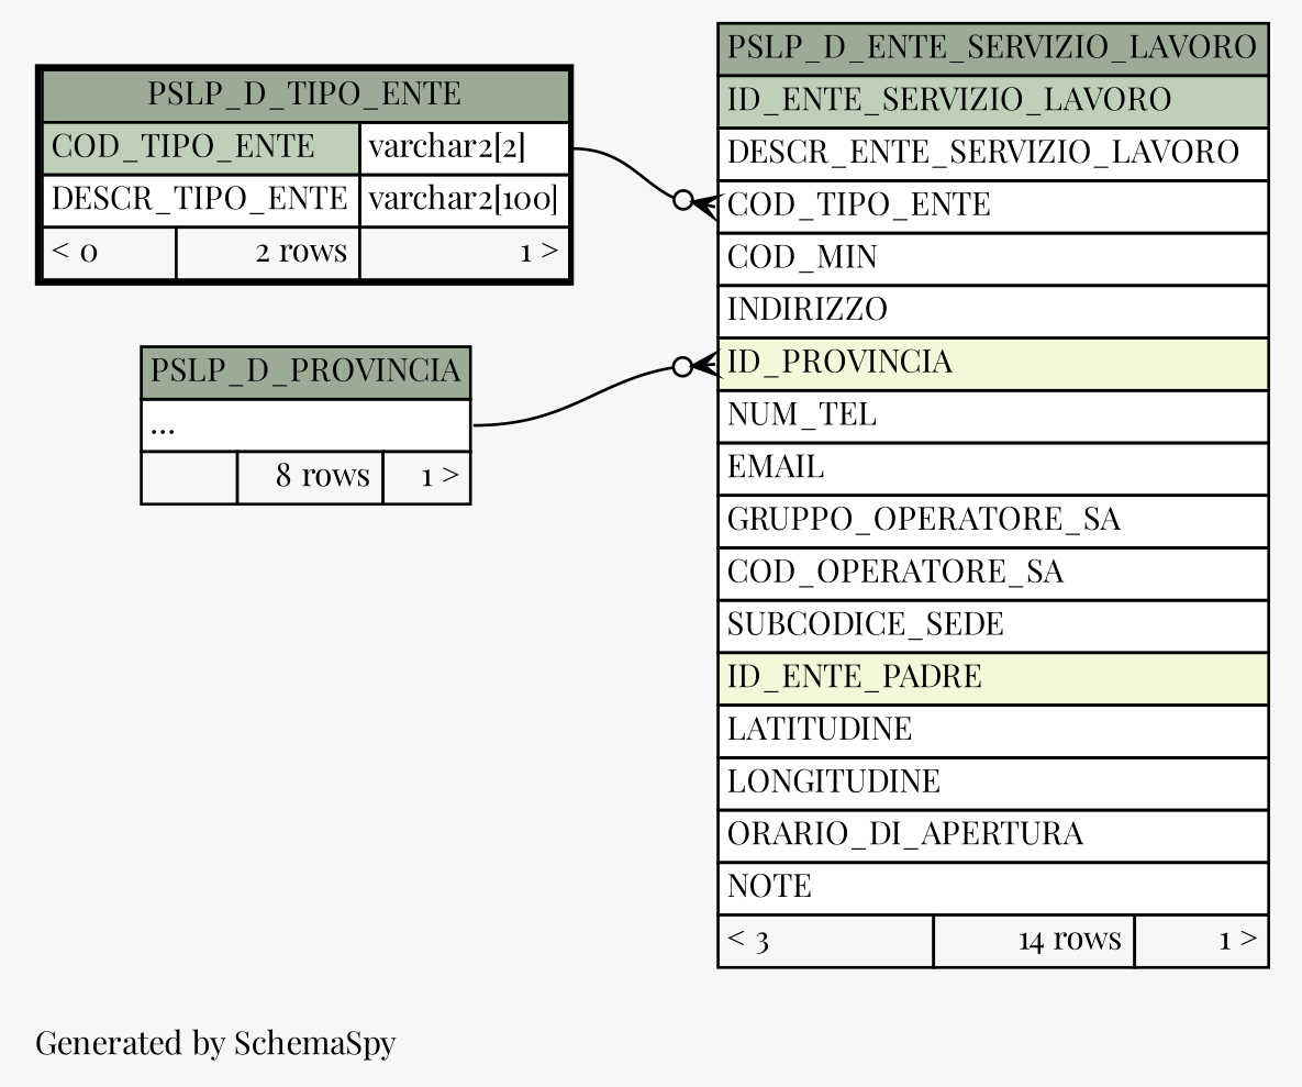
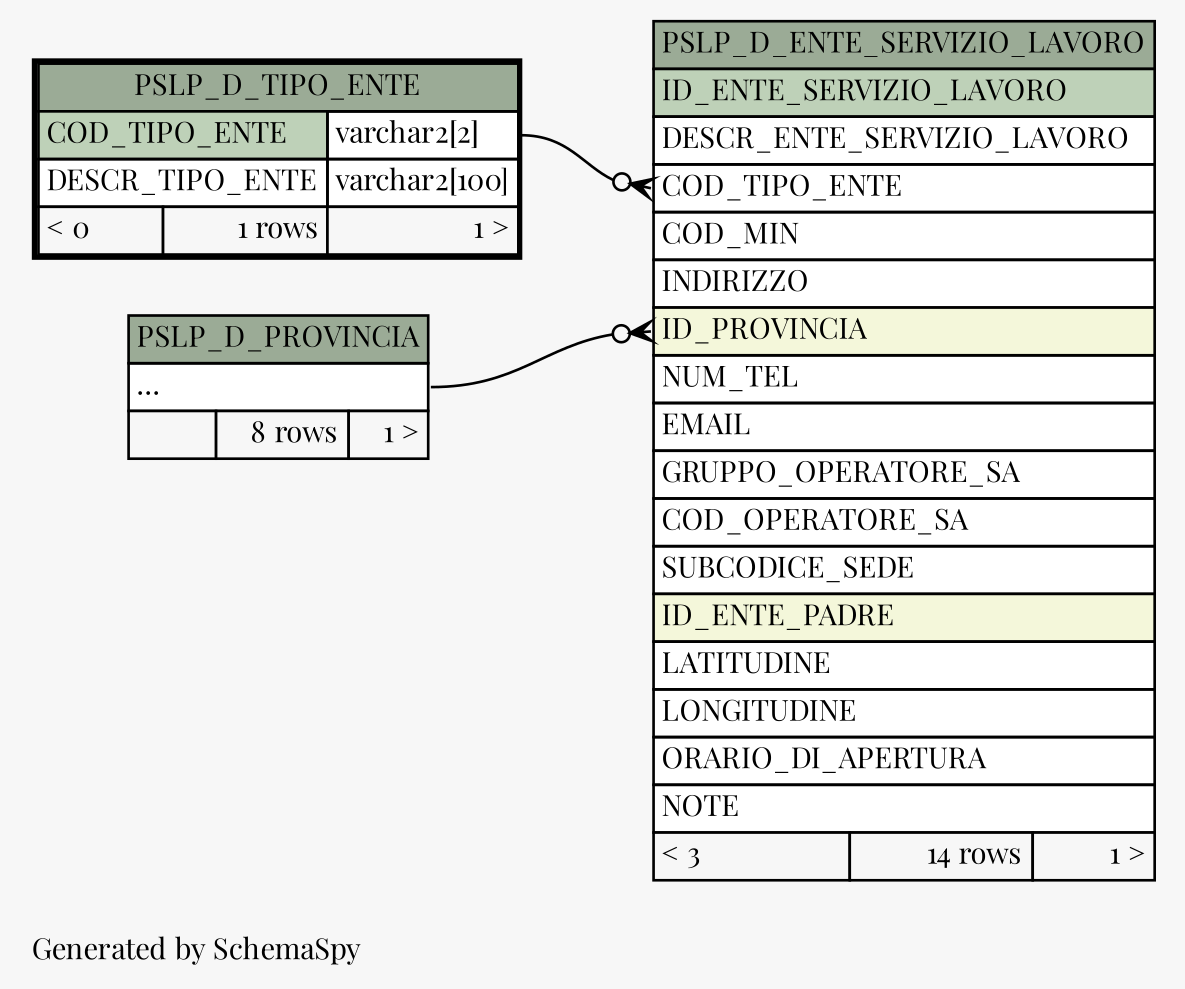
  digraph {
    bgcolor="#f7f7f7"
    fontname="Playfair Display"
    fontsize=11
    label="\nGenerated by SchemaSpy"
    labeljust=l
    nodesep=0.18
    rankdir=RL
    ranksep=0.46
    node [fontname="Playfair Display" fontsize=11 shape=plaintext]
    edge [arrowhead=none arrowsize=0.8 arrowtail=crowodot dir=back fontname="Playfair Display"]
    n1 [label=<     <TABLE BORDER="0" CELLBORDER="1" CELLSPACING="0" BGCOLOR="#ffffff">       <TR><TD COLSPAN="3" BGCOLOR="#9bab96" ALIGN="CENTER">PSLP_D_ENTE_SERVIZIO_LAVORO</TD></TR>       <TR><TD PORT="ID_ENTE_SERVIZIO_LAVORO" COLSPAN="3" BGCOLOR="#bed1b8" ALIGN="LEFT">ID_ENTE_SERVIZIO_LAVORO</TD></TR>       <TR><TD PORT="DESCR_ENTE_SERVIZIO_LAVORO" COLSPAN="3" ALIGN="LEFT">DESCR_ENTE_SERVIZIO_LAVORO</TD></TR>       <TR><TD PORT="COD_TIPO_ENTE" COLSPAN="3" ALIGN="LEFT">COD_TIPO_ENTE</TD></TR>       <TR><TD PORT="COD_MIN" COLSPAN="3" ALIGN="LEFT">COD_MIN</TD></TR>       <TR><TD PORT="INDIRIZZO" COLSPAN="3" ALIGN="LEFT">INDIRIZZO</TD></TR>       <TR><TD PORT="ID_PROVINCIA" COLSPAN="3" BGCOLOR="#f4f7da" ALIGN="LEFT">ID_PROVINCIA</TD></TR>       <TR><TD PORT="NUM_TEL" COLSPAN="3" ALIGN="LEFT">NUM_TEL</TD></TR>       <TR><TD PORT="EMAIL" COLSPAN="3" ALIGN="LEFT">EMAIL</TD></TR>       <TR><TD PORT="GRUPPO_OPERATORE_SA" COLSPAN="3" ALIGN="LEFT">GRUPPO_OPERATORE_SA</TD></TR>       <TR><TD PORT="COD_OPERATORE_SA" COLSPAN="3" ALIGN="LEFT">COD_OPERATORE_SA</TD></TR>       <TR><TD PORT="SUBCODICE_SEDE" COLSPAN="3" ALIGN="LEFT">SUBCODICE_SEDE</TD></TR>       <TR><TD PORT="ID_ENTE_PADRE" COLSPAN="3" BGCOLOR="#f4f7da" ALIGN="LEFT">ID_ENTE_PADRE</TD></TR>       <TR><TD PORT="LATITUDINE" COLSPAN="3" ALIGN="LEFT">LATITUDINE</TD></TR>       <TR><TD PORT="LONGITUDINE" COLSPAN="3" ALIGN="LEFT">LONGITUDINE</TD></TR>       <TR><TD PORT="ORARIO_DI_APERTURA" COLSPAN="3" ALIGN="LEFT">ORARIO_DI_APERTURA</TD></TR>       <TR><TD PORT="NOTE" COLSPAN="3" ALIGN="LEFT">NOTE</TD></TR>       <TR><TD ALIGN="LEFT" BGCOLOR="#f7f7f7">&lt; 3</TD><TD ALIGN="RIGHT" BGCOLOR="#f7f7f7">14 rows</TD><TD ALIGN="RIGHT" BGCOLOR="#f7f7f7">1 &gt;</TD></TR>     </TABLE>>]
-   n2 [label=<     <TABLE BORDER="2" CELLBORDER="1" CELLSPACING="0" BGCOLOR="#ffffff">       <TR><TD COLSPAN="3" BGCOLOR="#9bab96" ALIGN="CENTER">PSLP_D_TIPO_ENTE</TD></TR>       <TR><TD PORT="COD_TIPO_ENTE" COLSPAN="2" BGCOLOR="#bed1b8" ALIGN="LEFT">COD_TIPO_ENTE</TD><TD PORT="COD_TIPO_ENTE.type" ALIGN="LEFT">varchar2[2]</TD></TR>       <TR><TD PORT="DESCR_TIPO_ENTE" COLSPAN="2" ALIGN="LEFT">DESCR_TIPO_ENTE</TD><TD PORT="DESCR_TIPO_ENTE.type" ALIGN="LEFT">varchar2[100]</TD></TR>       <TR><TD ALIGN="LEFT" BGCOLOR="#f7f7f7">&lt; 0</TD><TD ALIGN="RIGHT" BGCOLOR="#f7f7f7">2 rows</TD><TD ALIGN="RIGHT" BGCOLOR="#f7f7f7">1 &gt;</TD></TR>     </TABLE>>]
+   n2 [label=<     <TABLE BORDER="2" CELLBORDER="1" CELLSPACING="0" BGCOLOR="#ffffff">       <TR><TD COLSPAN="3" BGCOLOR="#9bab96" ALIGN="CENTER">PSLP_D_TIPO_ENTE</TD></TR>       <TR><TD PORT="COD_TIPO_ENTE" COLSPAN="2" BGCOLOR="#bed1b8" ALIGN="LEFT">COD_TIPO_ENTE</TD><TD PORT="COD_TIPO_ENTE.type" ALIGN="LEFT">varchar2[2]</TD></TR>       <TR><TD PORT="DESCR_TIPO_ENTE" COLSPAN="2" ALIGN="LEFT">DESCR_TIPO_ENTE</TD><TD PORT="DESCR_TIPO_ENTE.type" ALIGN="LEFT">varchar2[100]</TD></TR>       <TR><TD ALIGN="LEFT" BGCOLOR="#f7f7f7">&lt; 0</TD><TD ALIGN="RIGHT" BGCOLOR="#f7f7f7">1 rows</TD><TD ALIGN="RIGHT" BGCOLOR="#f7f7f7">1 &gt;</TD></TR>     </TABLE>>]
    n3 [label=<     <TABLE BORDER="0" CELLBORDER="1" CELLSPACING="0" BGCOLOR="#ffffff">       <TR><TD COLSPAN="3" BGCOLOR="#9bab96" ALIGN="CENTER">PSLP_D_PROVINCIA</TD></TR>       <TR><TD PORT="elipses" COLSPAN="3" ALIGN="LEFT">...</TD></TR>       <TR><TD ALIGN="LEFT" BGCOLOR="#f7f7f7">  </TD><TD ALIGN="RIGHT" BGCOLOR="#f7f7f7">8 rows</TD><TD ALIGN="RIGHT" BGCOLOR="#f7f7f7">1 &gt;</TD></TR>     </TABLE>>]
    n1 -> n2 [headport="COD_TIPO_ENTE.type:e" tailport="COD_TIPO_ENTE:w"]
    n1 -> n3 [headport="elipses:e" tailport="ID_PROVINCIA:w"]
  }
